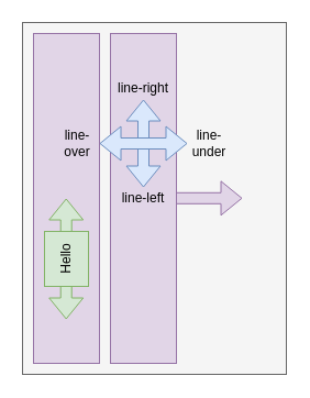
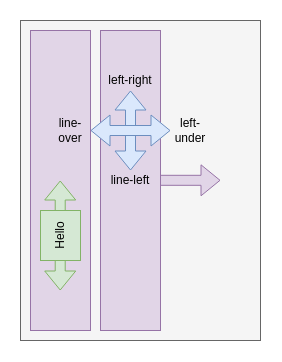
  <mxCell id="0" />
  <mxCell id="1" parent="0" />
  <mxCell id="2" value="" style="rounded=0;whiteSpace=wrap;html=1;fillColor=#f5f5f5;strokeColor=#666666;fontColor=#333333;" parent="1" vertex="1"><mxGeometry x="20" y="20" width="240" height="320" as="geometry" /></mxCell>
  <mxCell id="3" value="" style="shape=flexArrow;endArrow=classic;html=1;fillColor=#e1d5e7;strokeColor=#9673a6;" parent="1" edge="1"><mxGeometry width="50" height="50" relative="1" as="geometry"><mxPoint x="150" y="179.8" as="sourcePoint" /><mxPoint x="220" y="179.8" as="targetPoint" /></mxGeometry></mxCell>
  <mxCell id="4" value="" style="rounded=0;whiteSpace=wrap;html=1;fillColor=#e1d5e7;strokeColor=#9673a6;" parent="1" vertex="1"><mxGeometry x="30" y="30" width="60" height="300" as="geometry" /></mxCell>
  <mxCell id="5" value="" style="rounded=0;whiteSpace=wrap;html=1;fillColor=#e1d5e7;strokeColor=#9673a6;" parent="1" vertex="1"><mxGeometry x="100" y="30" width="60" height="300" as="geometry" /></mxCell>
- <mxCell id="6" value="line-right" style="text;html=1;strokeColor=none;fillColor=none;align=center;verticalAlign=middle;whiteSpace=wrap;rounded=0;" vertex="1" parent="1"><mxGeometry x="100" y="70" width="60" height="20" as="geometry" /></mxCell>
+ <mxCell id="6" value="left-right" style="text;html=1;strokeColor=none;fillColor=none;align=center;verticalAlign=middle;whiteSpace=wrap;rounded=0;" vertex="1" parent="1"><mxGeometry x="100" y="70" width="60" height="20" as="geometry" /></mxCell>
  <mxCell id="7" value="" style="shape=flexArrow;endArrow=classic;startArrow=classic;html=1;fillColor=#dae8fc;strokeColor=#6c8ebf;" edge="1" parent="1"><mxGeometry width="50" height="50" relative="1" as="geometry"><mxPoint x="130" y="170" as="sourcePoint" /><mxPoint x="130" y="90" as="targetPoint" /></mxGeometry></mxCell>
  <mxCell id="8" value="line-over" style="text;html=1;strokeColor=none;fillColor=none;align=center;verticalAlign=middle;whiteSpace=wrap;rounded=0;" vertex="1" parent="1"><mxGeometry x="50" y="120" width="40" height="20" as="geometry" /></mxCell>
- <mxCell id="9" value="line-under" style="text;html=1;strokeColor=none;fillColor=none;align=center;verticalAlign=middle;whiteSpace=wrap;rounded=0;" vertex="1" parent="1"><mxGeometry x="170" y="120" width="40" height="20" as="geometry" /></mxCell>
+ <mxCell id="9" value="left-under" style="text;html=1;strokeColor=none;fillColor=none;align=center;verticalAlign=middle;whiteSpace=wrap;rounded=0;" vertex="1" parent="1"><mxGeometry x="170" y="120" width="40" height="20" as="geometry" /></mxCell>
  <mxCell id="10" value="" style="shape=flexArrow;endArrow=classic;startArrow=classic;html=1;fillColor=#dae8fc;strokeColor=#6c8ebf;" edge="1" parent="1"><mxGeometry width="50" height="50" relative="1" as="geometry"><mxPoint x="90" y="130" as="sourcePoint" /><mxPoint x="170" y="130" as="targetPoint" /></mxGeometry></mxCell>
  <mxCell id="11" value="line-left" style="text;html=1;strokeColor=none;fillColor=none;align=center;verticalAlign=middle;whiteSpace=wrap;rounded=0;" vertex="1" parent="1"><mxGeometry x="100" y="170" width="60" height="20" as="geometry" /></mxCell>
  <mxCell id="12" value="" style="shape=flexArrow;endArrow=classic;startArrow=classic;html=1;fillColor=#d5e8d4;strokeColor=#82b366;" edge="1" parent="1"><mxGeometry width="50" height="50" relative="1" as="geometry"><mxPoint x="59.71" y="290" as="sourcePoint" /><mxPoint x="59.71" y="180" as="targetPoint" /></mxGeometry></mxCell>
  <mxCell id="13" value="" style="rounded=0;whiteSpace=wrap;html=1;fillColor=#d5e8d4;strokeColor=#82b366;" vertex="1" parent="1"><mxGeometry x="40" y="210" width="40" height="50" as="geometry" /></mxCell>
  <mxCell id="14" value="Hello" style="text;html=1;strokeColor=none;fillColor=none;align=center;verticalAlign=middle;whiteSpace=wrap;rounded=0;rotation=-90;" vertex="1" parent="1"><mxGeometry x="40" y="225" width="40" height="20" as="geometry" /></mxCell>
